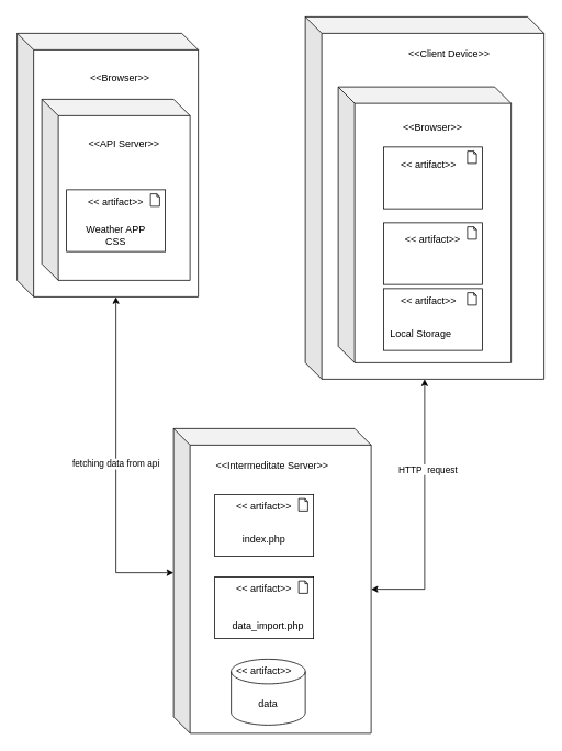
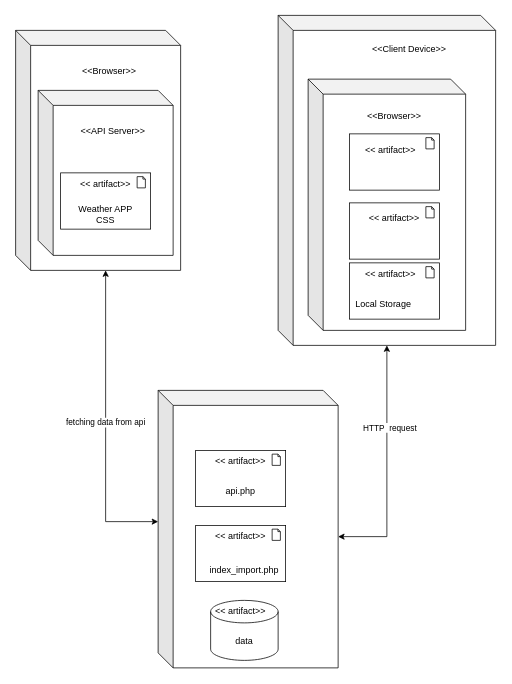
  <mxCell id="0" />
  <mxCell id="1" parent="0" />
  <mxCell id="2" value="fetching data from api" style="edgeStyle=orthogonalEdgeStyle;rounded=0;orthogonalLoop=1;jettySize=auto;html=1;exitX=0;exitY=0;exitDx=120;exitDy=320;exitPerimeter=0;entryX=0;entryY=0;entryDx=0;entryDy=175;entryPerimeter=0;startArrow=classic;startFill=1;" parent="1" source="3" target="13" edge="1"><mxGeometry relative="1" as="geometry" /></mxCell>
  <mxCell id="3" value="" style="shape=cube;whiteSpace=wrap;html=1;boundedLbl=1;backgroundOutline=1;darkOpacity=0.05;darkOpacity2=0.1;" parent="1" vertex="1"><mxGeometry y="40" width="220" height="320" as="geometry" x="20" /></mxCell>
  <mxCell id="4" value="&amp;lt;&amp;lt;Browser&amp;gt;&amp;gt;" style="text;html=1;strokeColor=none;fillColor=none;align=center;verticalAlign=middle;whiteSpace=wrap;rounded=0;" parent="1" vertex="1"><mxGeometry x="60" y="80" width="170" height="30" as="geometry" /></mxCell>
  <mxCell id="5" value="" style="shape=cube;whiteSpace=wrap;html=1;boundedLbl=1;backgroundOutline=1;darkOpacity=0.05;darkOpacity2=0.1;" parent="1" vertex="1"><mxGeometry x="50" y="120" width="180" height="220" as="geometry" /></mxCell>
  <mxCell id="6" value="&lt;span&gt;&amp;lt;&amp;lt;API Server&amp;gt;&amp;gt;&lt;/span&gt;" style="text;html=1;strokeColor=none;fillColor=none;align=center;verticalAlign=middle;whiteSpace=wrap;rounded=0;" parent="1" vertex="1"><mxGeometry x="80" y="160" width="140" height="30" as="geometry" /></mxCell>
  <mxCell id="7" value="" style="html=1;outlineConnect=0;whiteSpace=wrap;shape=mxgraph.archimate.application;appType=artifact" parent="1" vertex="1"><mxGeometry x="80" y="230" width="120" height="75" as="geometry" /></mxCell>
  <mxCell id="8" value="Weather APP CSS" style="text;html=1;align=center;verticalAlign=middle;whiteSpace=wrap;rounded=0;" parent="1" vertex="1"><mxGeometry x="90" y="270" width="100" height="30" as="geometry" /></mxCell>
  <mxCell id="9" value="" style="shape=cube;whiteSpace=wrap;html=1;boundedLbl=1;backgroundOutline=1;darkOpacity=0.05;darkOpacity2=0.1;" parent="1" vertex="1"><mxGeometry x="370" y="20" width="290" height="440" as="geometry" /></mxCell>
  <mxCell id="10" value="&amp;lt;&amp;lt;Client Device&amp;gt;&amp;gt;" style="text;html=1;strokeColor=none;fillColor=none;align=center;verticalAlign=middle;whiteSpace=wrap;rounded=0;" parent="1" vertex="1"><mxGeometry x="452" y="50" width="186" height="30" as="geometry" /></mxCell>
  <mxCell id="11" style="edgeStyle=orthogonalEdgeStyle;rounded=0;orthogonalLoop=1;jettySize=auto;html=1;startArrow=classic;startFill=1;exitX=0;exitY=0;exitDx=240;exitDy=195;exitPerimeter=0;" parent="1" source="13" target="9" edge="1"><mxGeometry relative="1" as="geometry" /></mxCell>
  <mxCell id="12" value="HTTP&amp;nbsp; request" style="edgeLabel;html=1;align=center;verticalAlign=middle;resizable=0;points=[];" parent="11" vertex="1" connectable="0"><mxGeometry x="0.318" y="-3" relative="1" as="geometry"><mxPoint as="offset" /></mxGeometry></mxCell>
  <mxCell id="13" value="" style="shape=cube;whiteSpace=wrap;html=1;boundedLbl=1;backgroundOutline=1;darkOpacity=0.05;darkOpacity2=0.1;" parent="1" vertex="1"><mxGeometry x="210" y="520" width="240" height="370" as="geometry" /></mxCell>
- <mxCell id="14" value="&amp;lt;&amp;lt;Intermeditate Server&amp;gt;&amp;gt;" style="text;html=1;strokeColor=none;fillColor=none;align=center;verticalAlign=middle;whiteSpace=wrap;rounded=0;" parent="1" vertex="1"><mxGeometry x="250" y="550" width="160" height="30" as="geometry" /></mxCell>
  <mxCell id="15" value="" style="html=1;outlineConnect=0;whiteSpace=wrap;shape=mxgraph.archimate.application;appType=artifact" parent="1" vertex="1"><mxGeometry x="260" y="600" width="120" height="75" as="geometry" /></mxCell>
  <mxCell id="16" value="" style="html=1;outlineConnect=0;whiteSpace=wrap;shape=mxgraph.archimate.application;appType=artifact" parent="1" vertex="1"><mxGeometry x="260" y="700" width="120" height="75" as="geometry" /></mxCell>
  <mxCell id="17" value="" style="shape=cylinder3;whiteSpace=wrap;html=1;boundedLbl=1;backgroundOutline=1;size=15;" parent="1" vertex="1"><mxGeometry x="280" y="800" width="90" height="80" as="geometry" /></mxCell>
- <mxCell id="18" value="index.php" style="text;html=1;strokeColor=none;fillColor=none;align=center;verticalAlign=middle;whiteSpace=wrap;rounded=0;" parent="1" vertex="1"><mxGeometry x="230" y="640" width="180" height="30" as="geometry" /></mxCell>
- <mxCell id="19" value="data_import.php" style="text;html=1;strokeColor=none;fillColor=none;align=center;verticalAlign=middle;whiteSpace=wrap;rounded=0;" parent="1" vertex="1"><mxGeometry x="250" y="745" width="150" height="30" as="geometry" /></mxCell>
+ <mxCell id="18" value="api.php" style="text;html=1;strokeColor=none;fillColor=none;align=center;verticalAlign=middle;whiteSpace=wrap;rounded=0;" parent="1" vertex="1"><mxGeometry x="230" y="640" width="180" height="30" as="geometry" /></mxCell>
+ <mxCell id="19" value="index_import.php" style="text;html=1;strokeColor=none;fillColor=none;align=center;verticalAlign=middle;whiteSpace=wrap;rounded=0;" parent="1" vertex="1"><mxGeometry x="250" y="745" width="150" height="30" as="geometry" /></mxCell>
  <mxCell id="20" value="data" style="text;html=1;strokeColor=none;fillColor=none;align=center;verticalAlign=middle;whiteSpace=wrap;rounded=0;" parent="1" vertex="1"><mxGeometry x="295" y="840" width="60" height="30" as="geometry" /></mxCell>
  <mxCell id="21" value="" style="shape=cube;whiteSpace=wrap;html=1;boundedLbl=1;backgroundOutline=1;darkOpacity=0.05;darkOpacity2=0.1;" parent="1" vertex="1"><mxGeometry x="410" y="105" width="210" height="335" as="geometry" /></mxCell>
  <mxCell id="22" value="&amp;lt;&amp;lt;Browser&amp;gt;&amp;gt;" style="text;html=1;strokeColor=none;fillColor=none;align=center;verticalAlign=middle;whiteSpace=wrap;rounded=0;" parent="1" vertex="1"><mxGeometry x="410" y="100" width="230" height="110" as="geometry" /></mxCell>
  <mxCell id="23" value="" style="html=1;outlineConnect=0;whiteSpace=wrap;shape=mxgraph.archimate.application;appType=artifact" parent="1" vertex="1"><mxGeometry x="465" y="178" width="120" height="75" as="geometry" /></mxCell>
  <mxCell id="24" value="" style="html=1;outlineConnect=0;whiteSpace=wrap;shape=mxgraph.archimate.application;appType=artifact" parent="1" vertex="1"><mxGeometry x="465" y="270" width="120" height="75" as="geometry" /></mxCell>
  <mxCell id="25" value="&amp;lt;&amp;lt; artifact&amp;gt;&amp;gt;" style="text;html=1;strokeColor=none;fillColor=none;align=center;verticalAlign=middle;whiteSpace=wrap;rounded=0;" parent="1" vertex="1"><mxGeometry x="270" y="700" width="100" height="30" as="geometry" /></mxCell>
  <mxCell id="26" value="&amp;lt;&amp;lt; artifact&amp;gt;&amp;gt;" style="text;html=1;strokeColor=none;fillColor=none;align=center;verticalAlign=middle;whiteSpace=wrap;rounded=0;" parent="1" vertex="1"><mxGeometry x="475" y="275" width="100" height="30" as="geometry" /></mxCell>
  <mxCell id="27" value="&amp;lt;&amp;lt; artifact&amp;gt;&amp;gt;" style="text;html=1;strokeColor=none;fillColor=none;align=center;verticalAlign=middle;whiteSpace=wrap;rounded=0;" parent="1" vertex="1"><mxGeometry x="90" y="230" width="100" height="30" as="geometry" /></mxCell>
  <mxCell id="28" value="&amp;lt;&amp;lt; artifact&amp;gt;&amp;gt;" style="text;html=1;strokeColor=none;fillColor=none;align=center;verticalAlign=middle;whiteSpace=wrap;rounded=0;" parent="1" vertex="1"><mxGeometry x="470" y="185" width="100" height="30" as="geometry" /></mxCell>
  <mxCell id="29" value="&amp;lt;&amp;lt; artifact&amp;gt;&amp;gt;" style="text;html=1;strokeColor=none;fillColor=none;align=center;verticalAlign=middle;whiteSpace=wrap;rounded=0;" parent="1" vertex="1"><mxGeometry x="270" y="600" width="100" height="30" as="geometry" /></mxCell>
  <mxCell id="30" value="&amp;lt;&amp;lt; artifact&amp;gt;&amp;gt;" style="text;html=1;strokeColor=none;fillColor=none;align=center;verticalAlign=middle;whiteSpace=wrap;rounded=0;" parent="1" vertex="1"><mxGeometry x="270" y="800" width="100" height="30" as="geometry" /></mxCell>
  <mxCell id="31" value="" style="html=1;outlineConnect=0;whiteSpace=wrap;shape=mxgraph.archimate.application;appType=artifact" parent="1" vertex="1"><mxGeometry x="465" y="350" width="120" height="75" as="geometry" /></mxCell>
  <mxCell id="32" value="&amp;lt;&amp;lt; artifact&amp;gt;&amp;gt;" style="text;html=1;strokeColor=none;fillColor=none;align=center;verticalAlign=middle;whiteSpace=wrap;rounded=0;" parent="1" vertex="1"><mxGeometry x="470" y="350" width="100" height="30" as="geometry" /></mxCell>
  <mxCell id="33" value="Local Storage" style="text;html=1;strokeColor=none;fillColor=none;align=center;verticalAlign=middle;whiteSpace=wrap;rounded=0;" parent="1" vertex="1"><mxGeometry x="467.5" y="390" width="85" height="30" as="geometry" /></mxCell>
